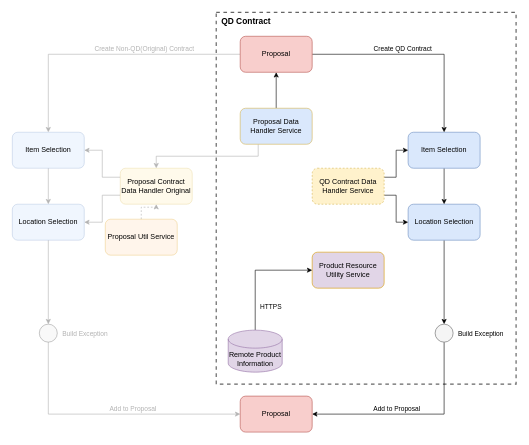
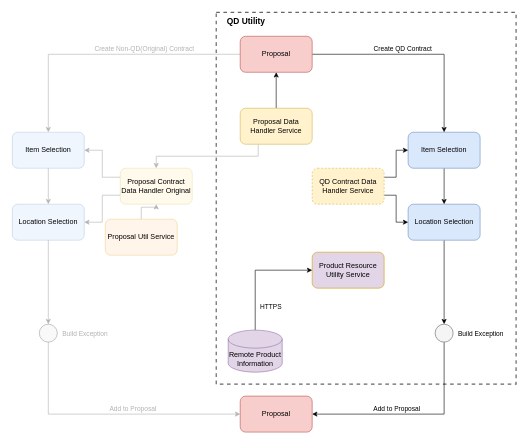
  <mxCell id="0" />
  <mxCell id="1" parent="0" />
  <mxCell id="2" value="" style="rounded=0;whiteSpace=wrap;html=1;strokeColor=#666666;strokeWidth=2;fontColor=#333333;fillColor=none;dashed=1;" vertex="1" parent="1"><mxGeometry x="360" y="20" width="500" height="620" as="geometry" /></mxCell>
  <mxCell id="3" style="edgeStyle=orthogonalEdgeStyle;rounded=0;orthogonalLoop=1;jettySize=auto;html=1;entryX=0.5;entryY=0;entryDx=0;entryDy=0;" edge="1" parent="1" source="5" target="23"><mxGeometry relative="1" as="geometry" /></mxCell>
  <mxCell id="4" value="Build Exception" style="edgeLabel;html=1;align=center;verticalAlign=middle;resizable=0;points=[];fontColor=#000000;" vertex="1" connectable="0" parent="3"><mxGeometry x="0.286" relative="1" as="geometry"><mxPoint x="60" y="65" as="offset" /></mxGeometry></mxCell>
  <mxCell id="5" value="Location Selection" style="rounded=1;whiteSpace=wrap;html=1;strokeColor=#6c8ebf;strokeWidth=1;fillColor=#dae8fc;" vertex="1" parent="1"><mxGeometry x="680" y="340" width="120" height="60" as="geometry" /></mxCell>
  <mxCell id="6" style="edgeStyle=orthogonalEdgeStyle;rounded=0;orthogonalLoop=1;jettySize=auto;html=1;strokeColor=#B3B3B3;" edge="1" parent="1" source="7" target="17"><mxGeometry relative="1" as="geometry" /></mxCell>
  <mxCell id="7" value="Item Selection" style="rounded=1;whiteSpace=wrap;html=1;strokeColor=#6c8ebf;strokeWidth=1;fillColor=#dae8fc;opacity=40;" vertex="1" parent="1"><mxGeometry x="20" y="220" width="120" height="60" as="geometry" /></mxCell>
  <mxCell id="8" style="edgeStyle=orthogonalEdgeStyle;rounded=0;orthogonalLoop=1;jettySize=auto;html=1;" edge="1" parent="1" source="9" target="5"><mxGeometry relative="1" as="geometry" /></mxCell>
  <mxCell id="9" value="Item Selection" style="rounded=1;whiteSpace=wrap;html=1;strokeColor=#6c8ebf;strokeWidth=1;fillColor=#dae8fc;" vertex="1" parent="1"><mxGeometry x="680" y="220" width="120" height="60" as="geometry" /></mxCell>
  <mxCell id="10" style="edgeStyle=orthogonalEdgeStyle;rounded=0;orthogonalLoop=1;jettySize=auto;html=1;exitX=0;exitY=0.5;exitDx=0;exitDy=0;strokeColor=#B3B3B3;" edge="1" parent="1" source="14" target="7"><mxGeometry relative="1" as="geometry"><mxPoint x="300" y="90" as="sourcePoint" /><mxPoint x="80" y="220" as="targetPoint" /></mxGeometry></mxCell>
  <mxCell id="11" value="Create Non-QD(Original) Contract" style="edgeLabel;html=1;align=center;verticalAlign=middle;resizable=0;points=[];fontColor=#B3B3B3;" vertex="1" connectable="0" parent="10"><mxGeometry x="-0.183" y="-2" relative="1" as="geometry"><mxPoint x="23" y="-8" as="offset" /></mxGeometry></mxCell>
  <mxCell id="12" style="edgeStyle=orthogonalEdgeStyle;rounded=0;orthogonalLoop=1;jettySize=auto;html=1;entryX=0.5;entryY=0;entryDx=0;entryDy=0;" edge="1" parent="1" source="14" target="9"><mxGeometry relative="1" as="geometry"><mxPoint x="820" y="220" as="targetPoint" /></mxGeometry></mxCell>
  <mxCell id="13" value="Create QD Contract" style="edgeLabel;html=1;align=center;verticalAlign=middle;resizable=0;points=[];" vertex="1" connectable="0" parent="12"><mxGeometry x="-0.24" y="-1" relative="1" as="geometry"><mxPoint x="17" y="-11" as="offset" /></mxGeometry></mxCell>
  <mxCell id="14" value="Proposal" style="rounded=1;whiteSpace=wrap;html=1;strokeColor=#b85450;strokeWidth=1;fillColor=#f8cecc;" vertex="1" parent="1"><mxGeometry x="400" y="60" width="120" height="60" as="geometry" /></mxCell>
  <mxCell id="15" style="edgeStyle=orthogonalEdgeStyle;rounded=0;orthogonalLoop=1;jettySize=auto;html=1;entryX=0.5;entryY=0;entryDx=0;entryDy=0;strokeColor=#B3B3B3;" edge="1" parent="1" source="17" target="20"><mxGeometry relative="1" as="geometry" /></mxCell>
  <mxCell id="16" value="Build Exception" style="edgeLabel;html=1;align=center;verticalAlign=middle;resizable=0;points=[];fontColor=#B3B3B3;" vertex="1" connectable="0" parent="15"><mxGeometry x="0.186" y="1" relative="1" as="geometry"><mxPoint x="59" y="72" as="offset" /></mxGeometry></mxCell>
  <mxCell id="17" value="Location Selection" style="rounded=1;whiteSpace=wrap;html=1;strokeColor=#6c8ebf;strokeWidth=1;fillColor=#dae8fc;opacity=40;" vertex="1" parent="1"><mxGeometry x="20" y="340" width="120" height="60" as="geometry" /></mxCell>
  <mxCell id="18" style="edgeStyle=orthogonalEdgeStyle;rounded=0;orthogonalLoop=1;jettySize=auto;html=1;entryX=0;entryY=0.5;entryDx=0;entryDy=0;fontColor=#B3B3B3;exitX=0.5;exitY=1;exitDx=0;exitDy=0;strokeColor=#B3B3B3;" edge="1" parent="1" source="20" target="33"><mxGeometry relative="1" as="geometry" /></mxCell>
  <mxCell id="19" value="Add to Proposal" style="edgeLabel;html=1;align=center;verticalAlign=middle;resizable=0;points=[];fontColor=#B3B3B3;" vertex="1" connectable="0" parent="18"><mxGeometry x="-0.041" y="2" relative="1" as="geometry"><mxPoint x="49" y="-8" as="offset" /></mxGeometry></mxCell>
  <mxCell id="20" value="" style="ellipse;whiteSpace=wrap;html=1;aspect=fixed;strokeColor=#666666;strokeWidth=1;fillColor=#f5f5f5;fontColor=#333333;opacity=60;" vertex="1" parent="1"><mxGeometry x="65" y="540" width="30" height="30" as="geometry" /></mxCell>
  <mxCell id="21" style="edgeStyle=orthogonalEdgeStyle;rounded=0;orthogonalLoop=1;jettySize=auto;html=1;entryX=1;entryY=0.5;entryDx=0;entryDy=0;fontColor=#B3B3B3;exitX=0.5;exitY=1;exitDx=0;exitDy=0;" edge="1" parent="1" source="23" target="33"><mxGeometry relative="1" as="geometry" /></mxCell>
  <mxCell id="22" value="Add to Proposal" style="edgeLabel;html=1;align=center;verticalAlign=middle;resizable=0;points=[];" vertex="1" connectable="0" parent="21"><mxGeometry x="0.218" y="-1" relative="1" as="geometry"><mxPoint x="7" y="-9" as="offset" /></mxGeometry></mxCell>
  <mxCell id="23" value="" style="ellipse;whiteSpace=wrap;html=1;aspect=fixed;strokeColor=#666666;strokeWidth=1;fillColor=#f5f5f5;fontColor=#333333;" vertex="1" parent="1"><mxGeometry x="725" y="540" width="30" height="30" as="geometry" /></mxCell>
  <mxCell id="24" style="edgeStyle=orthogonalEdgeStyle;rounded=0;orthogonalLoop=1;jettySize=auto;html=1;entryX=0.5;entryY=1;entryDx=0;entryDy=0;" edge="1" parent="1" source="26" target="14"><mxGeometry relative="1" as="geometry" /></mxCell>
  <mxCell id="25" style="edgeStyle=orthogonalEdgeStyle;rounded=0;orthogonalLoop=1;jettySize=auto;html=1;entryX=0.5;entryY=0;entryDx=0;entryDy=0;exitX=0.25;exitY=1;exitDx=0;exitDy=0;strokeColor=#B3B3B3;" edge="1" parent="1" source="26" target="32"><mxGeometry relative="1" as="geometry"><mxPoint x="320" y="210" as="sourcePoint" /></mxGeometry></mxCell>
- <mxCell id="26" value="Proposal Data Handler Service" style="rounded=1;whiteSpace=wrap;html=1;strokeColor=#d6b656;strokeWidth=1;fillColor=#dae8fc;" vertex="1" parent="1"><mxGeometry x="400" y="180" width="120" height="60" as="geometry" /></mxCell>
+ <mxCell id="26" value="Proposal Data Handler Service" style="rounded=1;whiteSpace=wrap;html=1;strokeColor=#d6b656;strokeWidth=1;fillColor=#fff2cc;" vertex="1" parent="1"><mxGeometry x="400" y="180" width="120" height="60" as="geometry" /></mxCell>
  <mxCell id="27" style="edgeStyle=orthogonalEdgeStyle;rounded=0;orthogonalLoop=1;jettySize=auto;html=1;exitX=1;exitY=0.25;exitDx=0;exitDy=0;entryX=0;entryY=0.5;entryDx=0;entryDy=0;" edge="1" parent="1" source="29" target="9"><mxGeometry relative="1" as="geometry" /></mxCell>
  <mxCell id="28" style="edgeStyle=orthogonalEdgeStyle;rounded=0;orthogonalLoop=1;jettySize=auto;html=1;exitX=1;exitY=0.75;exitDx=0;exitDy=0;entryX=0;entryY=0.5;entryDx=0;entryDy=0;" edge="1" parent="1" source="29" target="5"><mxGeometry relative="1" as="geometry" /></mxCell>
  <mxCell id="29" value="QD Contract Data Handler Service" style="rounded=1;whiteSpace=wrap;html=1;strokeColor=#d6b656;strokeWidth=1;fillColor=#fff2cc;dashed=1;" vertex="1" parent="1"><mxGeometry x="520" y="280" width="120" height="60" as="geometry" /></mxCell>
  <mxCell id="30" style="edgeStyle=orthogonalEdgeStyle;rounded=0;orthogonalLoop=1;jettySize=auto;html=1;entryX=1;entryY=0.5;entryDx=0;entryDy=0;exitX=0;exitY=0.25;exitDx=0;exitDy=0;strokeColor=#B3B3B3;" edge="1" parent="1" source="32" target="7"><mxGeometry relative="1" as="geometry" /></mxCell>
  <mxCell id="31" style="edgeStyle=orthogonalEdgeStyle;rounded=0;orthogonalLoop=1;jettySize=auto;html=1;exitX=0;exitY=0.75;exitDx=0;exitDy=0;entryX=1;entryY=0.5;entryDx=0;entryDy=0;strokeColor=#B3B3B3;" edge="1" parent="1" source="32" target="17"><mxGeometry relative="1" as="geometry" /></mxCell>
  <mxCell id="32" value="Proposal Contract Data Handler Original" style="rounded=1;whiteSpace=wrap;html=1;strokeColor=#d6b656;strokeWidth=1;fillColor=#fff2cc;shadow=0;sketch=0;glass=0;opacity=40;" vertex="1" parent="1"><mxGeometry x="200" y="280" width="120" height="60" as="geometry" /></mxCell>
  <mxCell id="33" value="Proposal" style="rounded=1;whiteSpace=wrap;html=1;strokeColor=#b85450;strokeWidth=1;fillColor=#f8cecc;" vertex="1" parent="1"><mxGeometry x="400" y="660" width="120" height="60" as="geometry" /></mxCell>
- <mxCell id="34" style="edgeStyle=orthogonalEdgeStyle;rounded=0;orthogonalLoop=1;jettySize=auto;html=1;entryX=0.5;entryY=1;entryDx=0;entryDy=0;fontColor=#B3B3B3;strokeColor=#B3B3B3;dashed=1;" edge="1" parent="1" source="35" target="32"><mxGeometry relative="1" as="geometry" /></mxCell>
+ <mxCell id="34" style="edgeStyle=orthogonalEdgeStyle;rounded=0;orthogonalLoop=1;jettySize=auto;html=1;entryX=0.5;entryY=1;entryDx=0;entryDy=0;fontColor=#B3B3B3;strokeColor=#B3B3B3;" edge="1" parent="1" source="35" target="32"><mxGeometry relative="1" as="geometry" /></mxCell>
  <mxCell id="35" value="Proposal Util Service" style="rounded=1;whiteSpace=wrap;html=1;strokeColor=#d79b00;strokeWidth=1;fillColor=#ffe6cc;opacity=40;" vertex="1" parent="1"><mxGeometry x="175" y="365" width="120" height="60" as="geometry" /></mxCell>
- <mxCell id="36" value="&lt;font color=&quot;#000000&quot; size=&quot;1&quot;&gt;&lt;b style=&quot;font-size: 14px&quot;&gt;QD Contract&lt;/b&gt;&lt;/font&gt;" style="text;html=1;strokeColor=none;fillColor=none;align=center;verticalAlign=middle;whiteSpace=wrap;rounded=0;fontColor=#B3B3B3;" vertex="1" parent="1"><mxGeometry x="360" y="20" width="100" height="30" as="geometry" /></mxCell>
+ <mxCell id="36" value="&lt;font color=&quot;#000000&quot; size=&quot;1&quot;&gt;&lt;b style=&quot;font-size: 14px&quot;&gt;QD Utility&lt;/b&gt;&lt;/font&gt;" style="text;html=1;strokeColor=none;fillColor=none;align=center;verticalAlign=middle;whiteSpace=wrap;rounded=0;fontColor=#B3B3B3;" vertex="1" parent="1"><mxGeometry x="360" y="20" width="100" height="30" as="geometry" /></mxCell>
  <mxCell id="37" value="Product Resource Utility Service" style="rounded=1;whiteSpace=wrap;html=1;strokeColor=#d79b00;strokeWidth=1;fillColor=#e1d5e7;" vertex="1" parent="1"><mxGeometry x="520" y="420" width="120" height="60" as="geometry" /></mxCell>
  <mxCell id="38" style="edgeStyle=orthogonalEdgeStyle;rounded=0;orthogonalLoop=1;jettySize=auto;html=1;entryX=0;entryY=0.5;entryDx=0;entryDy=0;fontColor=#B3B3B3;strokeColor=#000000;exitX=0.5;exitY=0;exitDx=0;exitDy=0;exitPerimeter=0;" edge="1" parent="1" source="40" target="37"><mxGeometry relative="1" as="geometry" /></mxCell>
  <mxCell id="39" value="&lt;font color=&quot;#000000&quot;&gt;HTTPS&lt;/font&gt;" style="edgeLabel;html=1;align=center;verticalAlign=middle;resizable=0;points=[];fontColor=#B3B3B3;" vertex="1" connectable="0" parent="38"><mxGeometry x="-0.241" y="2" relative="1" as="geometry"><mxPoint x="27" y="34" as="offset" /></mxGeometry></mxCell>
  <mxCell id="40" value="Remote Product Information" style="shape=cylinder3;whiteSpace=wrap;html=1;boundedLbl=1;backgroundOutline=1;size=15;strokeColor=#9673a6;strokeWidth=1;fillColor=#e1d5e7;" vertex="1" parent="1"><mxGeometry x="380" y="550" width="90" height="70" as="geometry" /></mxCell>
